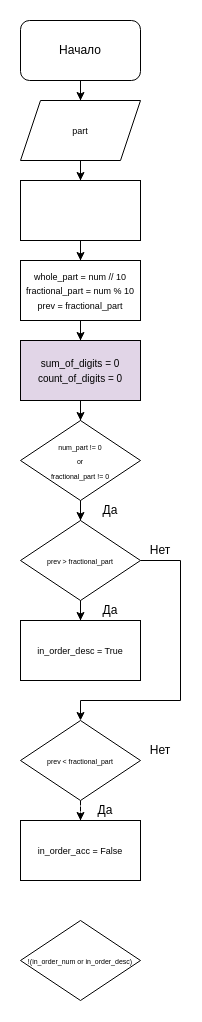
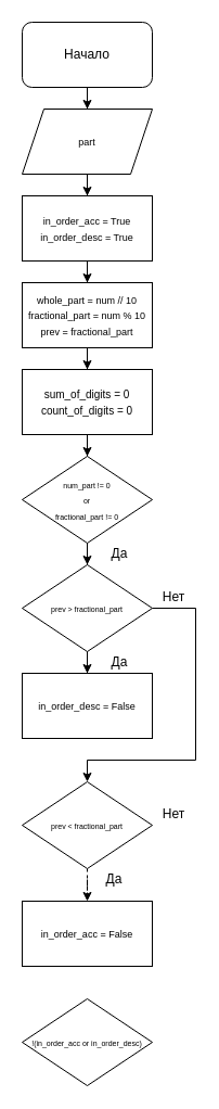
  <mxCell id="0" />
  <mxCell id="1" parent="0" />
  <mxCell id="2" value="" style="edgeStyle=orthogonalEdgeStyle;rounded=0;orthogonalLoop=1;jettySize=auto;html=1;" parent="1" source="3" target="7" edge="1"><mxGeometry relative="1" as="geometry" /></mxCell>
  <mxCell id="3" value="" style="rounded=1;whiteSpace=wrap;html=1;" parent="1" vertex="1"><mxGeometry x="20" y="20" width="120" height="60" as="geometry" /></mxCell>
  <mxCell id="4" value="" style="edgeStyle=orthogonalEdgeStyle;rounded=0;orthogonalLoop=1;jettySize=auto;html=1;" parent="1" source="5" target="10" edge="1"><mxGeometry relative="1" as="geometry" /></mxCell>
  <mxCell id="5" value="" style="rounded=0;whiteSpace=wrap;html=1;shadow=0;" parent="1" vertex="1"><mxGeometry x="20" y="180" width="120" height="60" as="geometry" /></mxCell>
  <mxCell id="6" value="" style="edgeStyle=orthogonalEdgeStyle;rounded=0;orthogonalLoop=1;jettySize=auto;html=1;" parent="1" source="7" target="5" edge="1"><mxGeometry relative="1" as="geometry" /></mxCell>
  <mxCell id="7" value="&lt;font style=&quot;font-size: 9px&quot;&gt;part&lt;/font&gt;" style="shape=parallelogram;perimeter=parallelogramPerimeter;whiteSpace=wrap;html=1;fixedSize=1;shadow=0;" parent="1" vertex="1"><mxGeometry x="20" y="100" width="120" height="60" as="geometry" /></mxCell>
+ <mxCell id="8" value="&lt;font style=&quot;font-size: 9px&quot;&gt;in_order_acc = True&lt;br&gt;in_order_desc = True&lt;/font&gt;" style="text;html=1;strokeColor=none;fillColor=none;align=center;verticalAlign=middle;whiteSpace=wrap;rounded=0;shadow=0;" parent="1" vertex="1"><mxGeometry x="20" y="180" width="120" height="60" as="geometry" /></mxCell>
  <mxCell id="9" value="" style="edgeStyle=orthogonalEdgeStyle;rounded=0;orthogonalLoop=1;jettySize=auto;html=1;" parent="1" source="10" target="12" edge="1"><mxGeometry relative="1" as="geometry" /></mxCell>
  <mxCell id="10" value="&lt;font style=&quot;font-size: 9px&quot;&gt;whole_part = num // 10&lt;br&gt;fractional_part = num % 10&lt;br&gt;prev = fractional_part&lt;/font&gt;" style="rounded=0;whiteSpace=wrap;html=1;shadow=0;" parent="1" vertex="1"><mxGeometry x="20" y="260" width="120" height="60" as="geometry" /></mxCell>
  <mxCell id="11" value="" style="edgeStyle=orthogonalEdgeStyle;rounded=0;orthogonalLoop=1;jettySize=auto;html=1;" parent="1" source="12" target="14" edge="1"><mxGeometry relative="1" as="geometry" /></mxCell>
- <mxCell id="12" value="&lt;font size=&quot;1&quot;&gt;sum_of_digits = 0&lt;br&gt;count_of_digits = 0&lt;br&gt;&lt;/font&gt;" style="rounded=0;whiteSpace=wrap;html=1;shadow=0;fillColor=#e1d5e7;" parent="1" vertex="1"><mxGeometry x="20" y="340" width="120" height="60" as="geometry" /></mxCell>
+ <mxCell id="12" value="&lt;font size=&quot;1&quot;&gt;sum_of_digits = 0&lt;br&gt;count_of_digits = 0&lt;br&gt;&lt;/font&gt;" style="rounded=0;whiteSpace=wrap;html=1;shadow=0;" parent="1" vertex="1"><mxGeometry x="20" y="340" width="120" height="60" as="geometry" /></mxCell>
  <mxCell id="13" value="" style="edgeStyle=orthogonalEdgeStyle;rounded=0;orthogonalLoop=1;jettySize=auto;html=1;" edge="1" parent="1" source="14" target="20"><mxGeometry relative="1" as="geometry" /></mxCell>
  <mxCell id="14" value="" style="rhombus;whiteSpace=wrap;html=1;rounded=0;shadow=0;" parent="1" vertex="1"><mxGeometry x="20" y="420" width="120" height="80" as="geometry" /></mxCell>
  <mxCell id="15" value="Да" style="text;html=1;strokeColor=none;fillColor=none;align=center;verticalAlign=middle;whiteSpace=wrap;rounded=0;shadow=0;" parent="1" vertex="1"><mxGeometry x="90" y="500" width="40" height="20" as="geometry" /></mxCell>
  <mxCell id="16" value="Начало" style="text;html=1;strokeColor=none;fillColor=none;align=center;verticalAlign=middle;whiteSpace=wrap;rounded=0;shadow=0;" vertex="1" parent="1"><mxGeometry x="60" y="40" width="40" height="20" as="geometry" /></mxCell>
  <mxCell id="17" value="&lt;font style=&quot;font-size: 7px&quot;&gt;num_part != 0&lt;br&gt;or&lt;br&gt;fractional_part != 0&lt;br&gt;&lt;/font&gt;" style="text;html=1;strokeColor=none;fillColor=none;align=center;verticalAlign=middle;whiteSpace=wrap;rounded=0;shadow=0;" vertex="1" parent="1"><mxGeometry x="35" y="430" width="90" height="60" as="geometry" /></mxCell>
  <mxCell id="18" value="" style="edgeStyle=orthogonalEdgeStyle;rounded=0;orthogonalLoop=1;jettySize=auto;html=1;" edge="1" parent="1" source="20" target="22"><mxGeometry relative="1" as="geometry" /></mxCell>
  <mxCell id="19" value="" style="edgeStyle=orthogonalEdgeStyle;rounded=0;orthogonalLoop=1;jettySize=auto;html=1;entryX=0.5;entryY=0;entryDx=0;entryDy=0;" edge="1" parent="1" source="20" target="25"><mxGeometry relative="1" as="geometry"><Array as="points"><mxPoint x="180" y="560" /><mxPoint x="180" y="700" /><mxPoint x="80" y="700" /></Array></mxGeometry></mxCell>
  <mxCell id="20" value="" style="rhombus;whiteSpace=wrap;html=1;rounded=0;shadow=0;" vertex="1" parent="1"><mxGeometry x="20" y="520" width="120" height="80" as="geometry" /></mxCell>
  <mxCell id="21" value="&lt;font style=&quot;font-size: 7px&quot;&gt;prev &amp;gt; fractional_part&lt;/font&gt;" style="text;html=1;strokeColor=none;fillColor=none;align=center;verticalAlign=middle;whiteSpace=wrap;rounded=0;shadow=0;" vertex="1" parent="1"><mxGeometry x="40" y="530" width="80" height="60" as="geometry" /></mxCell>
- <mxCell id="22" value="&lt;font style=&quot;font-size: 9px&quot;&gt;in_order_desc = True&lt;/font&gt;" style="whiteSpace=wrap;html=1;rounded=0;shadow=0;" vertex="1" parent="1"><mxGeometry x="20" y="620" width="120" height="60" as="geometry" /></mxCell>
+ <mxCell id="22" value="&lt;font style=&quot;font-size: 9px&quot;&gt;in_order_desc = False&lt;/font&gt;" style="whiteSpace=wrap;html=1;rounded=0;shadow=0;" vertex="1" parent="1"><mxGeometry x="20" y="620" width="120" height="60" as="geometry" /></mxCell>
  <mxCell id="23" value="Да" style="text;html=1;strokeColor=none;fillColor=none;align=center;verticalAlign=middle;whiteSpace=wrap;rounded=0;shadow=0;" vertex="1" parent="1"><mxGeometry x="90" y="600" width="40" height="20" as="geometry" /></mxCell>
  <mxCell id="24" value="" style="edgeStyle=orthogonalEdgeStyle;rounded=0;orthogonalLoop=1;jettySize=auto;html=1;dashed=1;" edge="1" parent="1" source="25" target="27"><mxGeometry relative="1" as="geometry" /></mxCell>
  <mxCell id="25" value="&lt;span style=&quot;font-size: 7px&quot;&gt;prev &amp;lt; fractional_part&lt;/span&gt;" style="rhombus;whiteSpace=wrap;html=1;rounded=0;shadow=0;" vertex="1" parent="1"><mxGeometry x="20" y="720" width="120" height="80" as="geometry" /></mxCell>
  <mxCell id="26" value="Нет" style="text;html=1;strokeColor=none;fillColor=none;align=center;verticalAlign=middle;whiteSpace=wrap;rounded=0;shadow=0;" vertex="1" parent="1"><mxGeometry x="140" y="540" width="40" height="20" as="geometry" /></mxCell>
- <mxCell id="27" value="&lt;span style=&quot;font-size: 9px&quot;&gt;in_order_acc = False&lt;/span&gt;" style="whiteSpace=wrap;html=1;rounded=0;shadow=0;" vertex="1" parent="1"><mxGeometry x="20" y="820" width="120" height="60" as="geometry" /></mxCell>
- <mxCell id="28" value="&lt;span style=&quot;font-size: 7px&quot;&gt;!(in_order_num or in_order_desc)&lt;/span&gt;" style="rhombus;whiteSpace=wrap;html=1;rounded=0;shadow=0;" vertex="1" parent="1"><mxGeometry x="20" y="920" width="120" height="80" as="geometry" /></mxCell>
+ <mxCell id="27" value="&lt;span style=&quot;font-size: 9px&quot;&gt;in_order_acc = False&lt;/span&gt;" style="whiteSpace=wrap;html=1;rounded=0;shadow=0;" vertex="1" parent="1"><mxGeometry x="20" y="830" width="120" height="60" as="geometry" /></mxCell>
+ <mxCell id="28" value="&lt;span style=&quot;font-size: 7px&quot;&gt;!(in_order_acc or in_order_desc)&lt;/span&gt;" style="rhombus;whiteSpace=wrap;html=1;rounded=0;shadow=0;" vertex="1" parent="1"><mxGeometry x="20" y="920" width="120" height="80" as="geometry" /></mxCell>
  <mxCell id="29" value="Нет" style="text;html=1;strokeColor=none;fillColor=none;align=center;verticalAlign=middle;whiteSpace=wrap;rounded=0;shadow=0;" vertex="1" parent="1"><mxGeometry x="140" y="740" width="40" height="20" as="geometry" /></mxCell>
  <mxCell id="30" value="Да" style="text;html=1;strokeColor=none;fillColor=none;align=center;verticalAlign=middle;whiteSpace=wrap;rounded=0;shadow=0;" vertex="1" parent="1"><mxGeometry x="85" y="800" width="40" height="20" as="geometry" /></mxCell>
